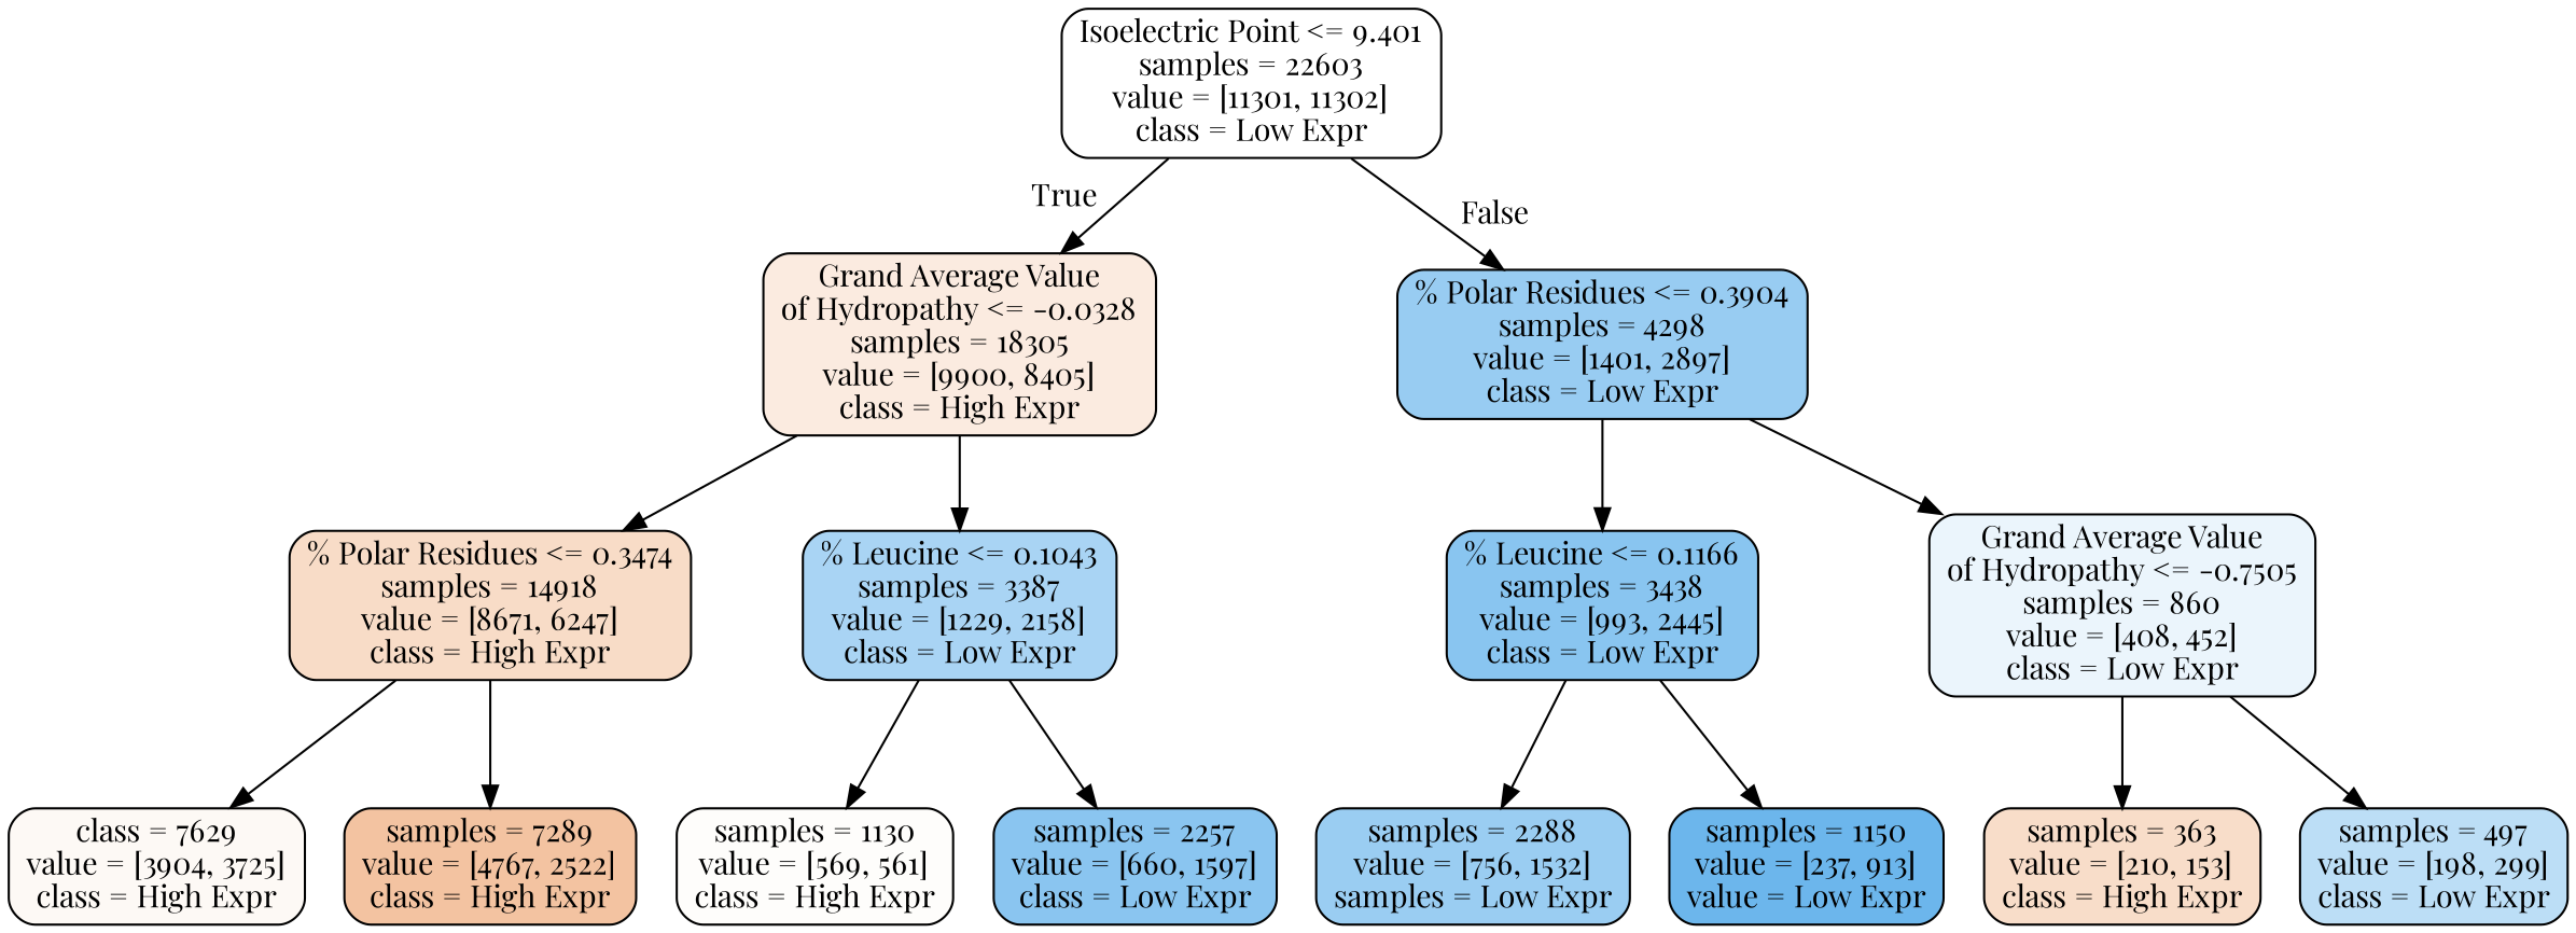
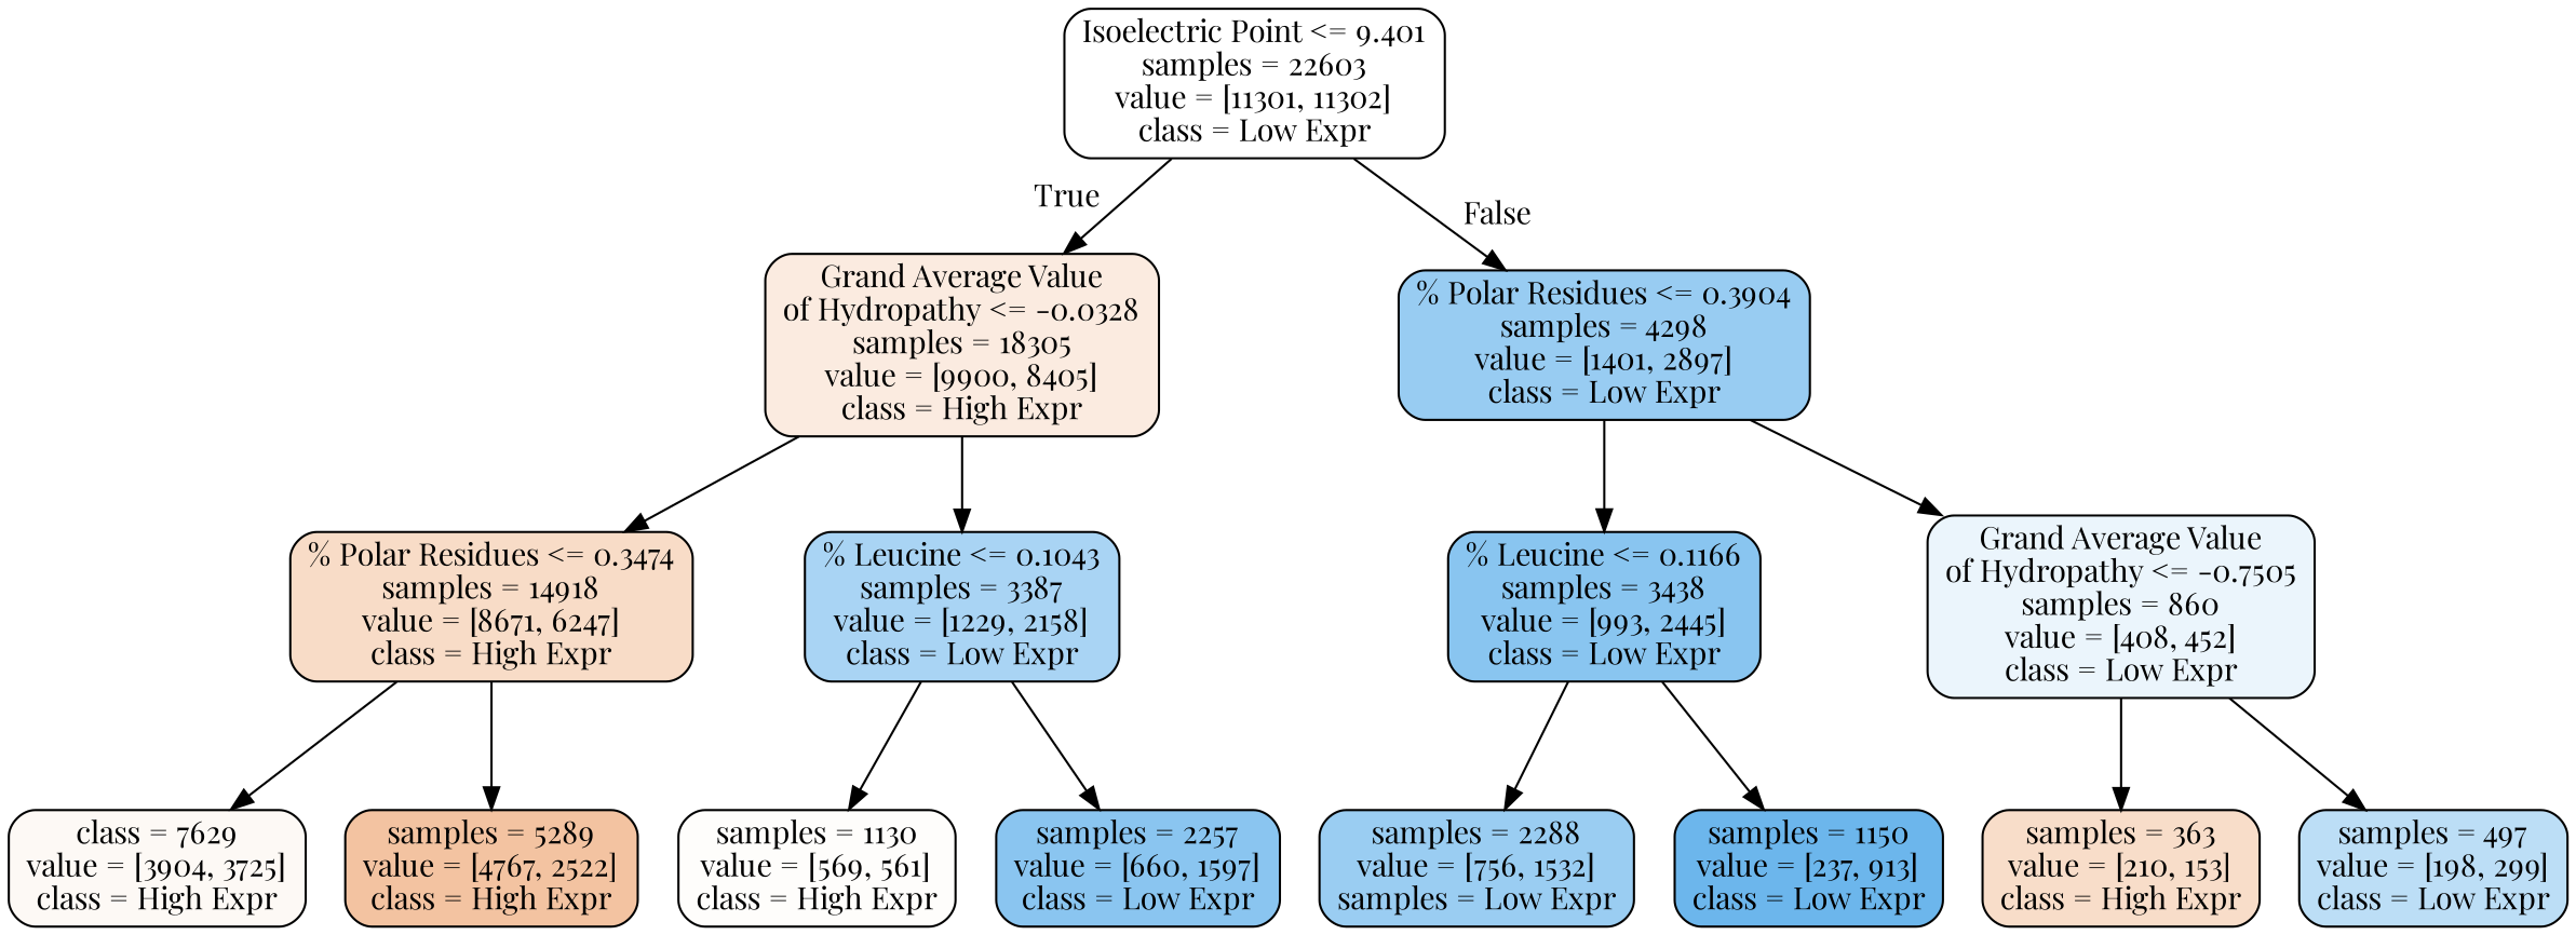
  digraph {
    fontname="Playfair Display"
    ranksep=equally
    splines=polyline
    node [color=black fontname="Playfair Display" shape=box style="filled, rounded"]
    edge [fontname="Playfair Display"]
    n1 [fillcolor="#399de500" label="Isoelectric Point <= 9.401\nsamples = 22603\nvalue = [11301, 11302]\nclass = Low Expr"]
    n2 [fillcolor="#e5813927" label="Grand Average Value\nof Hydropathy <= -0.0328\nsamples = 18305\nvalue = [9900, 8405]\nclass = High Expr"]
    n3 [fillcolor="#399de584" label="% Polar Residues <= 0.3904\nsamples = 4298\nvalue = [1401, 2897]\nclass = Low Expr"]
    n4 [fillcolor="#e5813947" label="% Polar Residues <= 0.3474\nsamples = 14918\nvalue = [8671, 6247]\nclass = High Expr"]
    n5 [fillcolor="#399de56e" label="% Leucine <= 0.1043\nsamples = 3387\nvalue = [1229, 2158]\nclass = Low Expr"]
    n6 [fillcolor="#399de597" label="% Leucine <= 0.1166\nsamples = 3438\nvalue = [993, 2445]\nclass = Low Expr"]
    n7 [fillcolor="#399de519" label="Grand Average Value\nof Hydropathy <= -0.7505\nsamples = 860\nvalue = [408, 452]\nclass = Low Expr"]
    n8 [fillcolor="#e581390c" label="class = 7629\nvalue = [3904, 3725]\nclass = High Expr"]
-   n9 [fillcolor="#e5813978" label="samples = 7289\nvalue = [4767, 2522]\nclass = High Expr"]
+   n9 [fillcolor="#e5813978" label="samples = 5289\nvalue = [4767, 2522]\nclass = High Expr"]
    n10 [fillcolor="#e5813904" label="samples = 1130\nvalue = [569, 561]\nclass = High Expr"]
    n11 [fillcolor="#399de596" label="samples = 2257\nvalue = [660, 1597]\nclass = Low Expr"]
    n12 [fillcolor="#399de581" label="samples = 2288\nvalue = [756, 1532]\nsamples = Low Expr"]
-   n13 [fillcolor="#399de5bd" label="samples = 1150\nvalue = [237, 913]\nvalue = Low Expr"]
+   n13 [fillcolor="#399de5bd" label="samples = 1150\nvalue = [237, 913]\nclass = Low Expr"]
    n14 [fillcolor="#e5813945" label="samples = 363\nvalue = [210, 153]\nclass = High Expr"]
    n15 [fillcolor="#399de556" label="samples = 497\nvalue = [198, 299]\nclass = Low Expr"]
    subgraph sub_1 {
      rank=same
      n1
    }
    subgraph sub_2 {
      rank=same
      n2
      n3
    }
    subgraph sub_3 {
      rank=same
      n4
      n5
      n6
      n7
    }
    subgraph sub_4 {
      rank=same
      n8
      n9
      n10
      n11
      n12
      n13
      n14
      n15
    }
    n1 -> n2 [headlabel=True labelangle=45 labeldistance=2.5]
    n1 -> n3 [headlabel=False labelangle=-45 labeldistance=2.5]
    n2 -> n4
    n2 -> n5
    n3 -> n6
    n3 -> n7
    n4 -> n8
    n4 -> n9
    n5 -> n10
    n5 -> n11
    n6 -> n12
    n6 -> n13
    n7 -> n14
    n7 -> n15
  }
